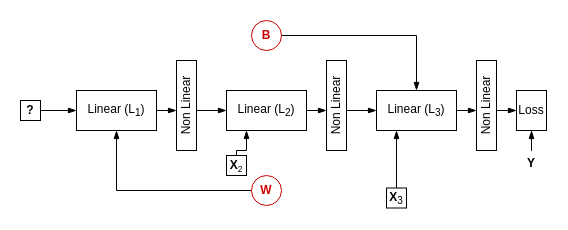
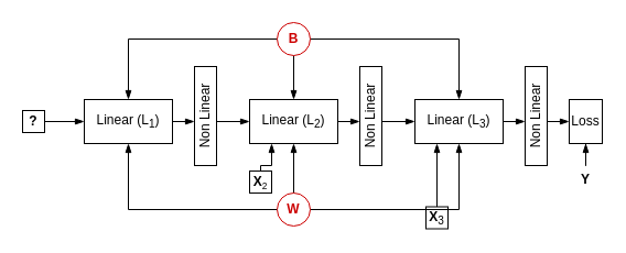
  <mxCell id="0" />
  <mxCell id="1" parent="0" />
  <mxCell id="2" style="edgeStyle=orthogonalEdgeStyle;rounded=0;orthogonalLoop=1;jettySize=auto;html=1;entryX=0;entryY=0.5;entryDx=0;entryDy=0;endArrow=blockThin;endFill=1;" parent="1" source="3" edge="1"><mxGeometry relative="1" as="geometry"><mxPoint x="176" y="110" as="targetPoint" /></mxGeometry></mxCell>
  <mxCell id="3" value="Linear (L&lt;sub&gt;1&lt;/sub&gt;)" style="rounded=0;whiteSpace=wrap;html=1;fillColor=none;" parent="1" vertex="1"><mxGeometry x="76" y="90" width="80" height="40" as="geometry" /></mxCell>
  <mxCell id="4" style="edgeStyle=orthogonalEdgeStyle;rounded=0;orthogonalLoop=1;jettySize=auto;html=1;entryX=0;entryY=0.5;entryDx=0;entryDy=0;endArrow=blockThin;endFill=1;" parent="1" target="6" edge="1"><mxGeometry relative="1" as="geometry"><mxPoint x="196" y="110" as="sourcePoint" /></mxGeometry></mxCell>
  <mxCell id="5" style="edgeStyle=orthogonalEdgeStyle;rounded=0;orthogonalLoop=1;jettySize=auto;html=1;entryX=0;entryY=0.5;entryDx=0;entryDy=0;endArrow=blockThin;endFill=1;" parent="1" source="6" edge="1"><mxGeometry relative="1" as="geometry"><mxPoint x="326" y="110" as="targetPoint" /></mxGeometry></mxCell>
  <mxCell id="6" value="Linear (L&lt;sub&gt;2&lt;/sub&gt;)" style="rounded=0;whiteSpace=wrap;html=1;fillColor=none;" parent="1" vertex="1"><mxGeometry x="226" y="90" width="80" height="40" as="geometry" /></mxCell>
  <mxCell id="7" style="edgeStyle=orthogonalEdgeStyle;rounded=0;orthogonalLoop=1;jettySize=auto;html=1;entryX=0;entryY=0.5;entryDx=0;entryDy=0;endArrow=blockThin;endFill=1;" parent="1" target="9" edge="1"><mxGeometry relative="1" as="geometry"><mxPoint x="346" y="110" as="sourcePoint" /></mxGeometry></mxCell>
  <mxCell id="8" style="edgeStyle=orthogonalEdgeStyle;rounded=0;orthogonalLoop=1;jettySize=auto;html=1;entryX=0;entryY=0.5;entryDx=0;entryDy=0;endArrow=blockThin;endFill=1;" parent="1" source="9" edge="1"><mxGeometry relative="1" as="geometry"><mxPoint x="476" y="110" as="targetPoint" /></mxGeometry></mxCell>
  <mxCell id="9" value="Linear (L&lt;sub&gt;3&lt;/sub&gt;)" style="rounded=0;whiteSpace=wrap;html=1;fillColor=none;" parent="1" vertex="1"><mxGeometry x="376" y="90" width="80" height="40" as="geometry" /></mxCell>
  <mxCell id="10" style="edgeStyle=orthogonalEdgeStyle;rounded=0;orthogonalLoop=1;jettySize=auto;html=1;exitX=1;exitY=0.5;exitDx=0;exitDy=0;entryX=0;entryY=0.5;entryDx=0;entryDy=0;endArrow=blockThin;endFill=1;" parent="1" target="11" edge="1"><mxGeometry relative="1" as="geometry"><mxPoint x="496" y="110" as="sourcePoint" /></mxGeometry></mxCell>
  <mxCell id="11" value="Loss" style="rounded=0;whiteSpace=wrap;html=1;fillColor=none;" parent="1" vertex="1"><mxGeometry x="516" y="90" width="30" height="40" as="geometry" /></mxCell>
  <mxCell id="12" style="edgeStyle=orthogonalEdgeStyle;rounded=0;orthogonalLoop=1;jettySize=auto;html=1;entryX=0.5;entryY=1;entryDx=0;entryDy=0;endArrow=blockThin;endFill=1;" parent="1" source="13" target="11" edge="1"><mxGeometry relative="1" as="geometry" /></mxCell>
  <mxCell id="13" value="&lt;b&gt;Y&lt;/b&gt;" style="text;html=1;strokeColor=none;fillColor=none;align=center;verticalAlign=middle;whiteSpace=wrap;rounded=0;" parent="1" vertex="1"><mxGeometry x="521" y="150" width="20" height="25" as="geometry" /></mxCell>
  <mxCell id="14" value="Non Linear" style="rounded=0;whiteSpace=wrap;html=1;horizontal=0;fillColor=none;" parent="1" vertex="1"><mxGeometry x="326" y="60" width="20" height="90" as="geometry" /></mxCell>
  <mxCell id="15" value="Non Linear" style="rounded=0;whiteSpace=wrap;html=1;horizontal=0;fillColor=none;" parent="1" vertex="1"><mxGeometry x="476" y="60" width="20" height="90" as="geometry" /></mxCell>
  <mxCell id="16" value="Non Linear" style="rounded=0;whiteSpace=wrap;html=1;horizontal=0;fillColor=none;" parent="1" vertex="1"><mxGeometry x="176" y="60" width="20" height="90" as="geometry" /></mxCell>
+ <mxCell id="17" style="edgeStyle=orthogonalEdgeStyle;rounded=0;orthogonalLoop=1;jettySize=auto;html=1;exitX=0;exitY=0.5;exitDx=0;exitDy=0;entryX=0.5;entryY=0;entryDx=0;entryDy=0;endArrow=blockThin;endFill=1;strokeColor=#000000;" parent="1" source="20" target="3" edge="1"><mxGeometry relative="1" as="geometry" /></mxCell>
+ <mxCell id="18" style="edgeStyle=orthogonalEdgeStyle;rounded=0;orthogonalLoop=1;jettySize=auto;html=1;exitX=0.5;exitY=1;exitDx=0;exitDy=0;entryX=0.5;entryY=0;entryDx=0;entryDy=0;endArrow=blockThin;endFill=1;strokeColor=#000000;" parent="1" source="20" target="6" edge="1"><mxGeometry relative="1" as="geometry" /></mxCell>
  <mxCell id="19" style="edgeStyle=orthogonalEdgeStyle;rounded=0;orthogonalLoop=1;jettySize=auto;html=1;exitX=1;exitY=0.5;exitDx=0;exitDy=0;entryX=0.5;entryY=0;entryDx=0;entryDy=0;endArrow=blockThin;endFill=1;strokeColor=#000000;" parent="1" source="20" target="9" edge="1"><mxGeometry relative="1" as="geometry" /></mxCell>
  <mxCell id="20" value="&lt;b&gt;B&lt;/b&gt;" style="ellipse;whiteSpace=wrap;html=1;aspect=fixed;fillColor=none;strokeColor=#CC0000;fontColor=#CC0000;" parent="1" vertex="1"><mxGeometry x="251" y="20" width="30" height="30" as="geometry" /></mxCell>
+ <mxCell id="21" style="edgeStyle=orthogonalEdgeStyle;rounded=0;orthogonalLoop=1;jettySize=auto;html=1;exitX=0.5;exitY=0;exitDx=0;exitDy=0;entryX=0.5;entryY=1;entryDx=0;entryDy=0;endArrow=blockThin;endFill=1;" parent="1" source="24" target="6" edge="1"><mxGeometry relative="1" as="geometry" /></mxCell>
+ <mxCell id="22" style="edgeStyle=orthogonalEdgeStyle;rounded=0;orthogonalLoop=1;jettySize=auto;html=1;exitX=1;exitY=0.5;exitDx=0;exitDy=0;entryX=0.5;entryY=1;entryDx=0;entryDy=0;endArrow=blockThin;endFill=1;strokeColor=#000000;" parent="1" source="24" target="9" edge="1"><mxGeometry relative="1" as="geometry" /></mxCell>
  <mxCell id="23" style="edgeStyle=orthogonalEdgeStyle;rounded=0;orthogonalLoop=1;jettySize=auto;html=1;exitX=0;exitY=0.5;exitDx=0;exitDy=0;entryX=0.5;entryY=1;entryDx=0;entryDy=0;endArrow=blockThin;endFill=1;strokeColor=#000000;" parent="1" source="24" target="3" edge="1"><mxGeometry relative="1" as="geometry" /></mxCell>
  <mxCell id="24" value="&lt;font color=&quot;#cc0000&quot;&gt;W&lt;/font&gt;" style="ellipse;whiteSpace=wrap;html=1;aspect=fixed;fillColor=none;fontStyle=1;strokeColor=#CC0000;" parent="1" vertex="1"><mxGeometry x="251" y="175" width="30" height="30" as="geometry" /></mxCell>
  <mxCell id="25" style="edgeStyle=orthogonalEdgeStyle;rounded=0;orthogonalLoop=1;jettySize=auto;html=1;entryX=0.25;entryY=1;entryDx=0;entryDy=0;endArrow=blockThin;endFill=1;" edge="1" parent="1" source="26" target="6"><mxGeometry relative="1" as="geometry"><Array as="points"><mxPoint x="236" y="150" /><mxPoint x="246" y="150" /></Array></mxGeometry></mxCell>
  <mxCell id="26" value="&lt;b&gt;X&lt;/b&gt;&lt;span style=&quot;font-size: 10px&quot;&gt;&lt;sub&gt;2&lt;/sub&gt;&lt;/span&gt;" style="text;html=1;fillColor=none;align=center;verticalAlign=middle;whiteSpace=wrap;rounded=0;strokeColor=#000000;" vertex="1" parent="1"><mxGeometry x="226" y="155" width="20" height="20" as="geometry" /></mxCell>
  <mxCell id="27" style="edgeStyle=orthogonalEdgeStyle;rounded=0;orthogonalLoop=1;jettySize=auto;html=1;entryX=0.25;entryY=1;entryDx=0;entryDy=0;endArrow=blockThin;endFill=1;" edge="1" parent="1" source="28" target="9"><mxGeometry relative="1" as="geometry" /></mxCell>
  <mxCell id="28" value="&lt;b&gt;X&lt;/b&gt;&lt;sub&gt;3&lt;/sub&gt;" style="text;html=1;fillColor=none;align=center;verticalAlign=middle;whiteSpace=wrap;rounded=0;strokeColor=#000000;" vertex="1" parent="1"><mxGeometry x="386" y="187.5" width="20" height="20" as="geometry" /></mxCell>
  <mxCell id="29" value="" style="endArrow=blockThin;html=1;entryX=0;entryY=0.5;entryDx=0;entryDy=0;endFill=1;exitX=1;exitY=0.5;exitDx=0;exitDy=0;" edge="1" parent="1" source="30" target="3"><mxGeometry width="50" height="50" relative="1" as="geometry"><mxPoint x="36" y="110" as="sourcePoint" /><mxPoint x="406" y="290" as="targetPoint" /></mxGeometry></mxCell>
  <mxCell id="30" value="&lt;b&gt;?&lt;/b&gt;" style="text;html=1;fillColor=none;align=center;verticalAlign=middle;whiteSpace=wrap;rounded=0;strokeColor=#000000;" vertex="1" parent="1"><mxGeometry x="20" y="100" width="20" height="20" as="geometry" /></mxCell>
